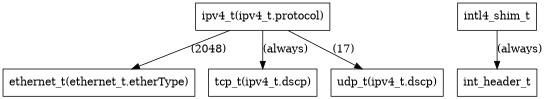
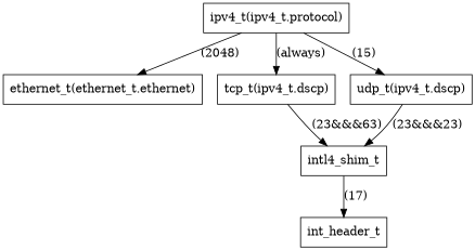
  digraph {
    node [shape=rectangle]
    edge [shape=rectangle]
-   n1 [label="ethernet_t(ethernet_t.etherType)"]
+   n1 [label="ethernet_t(ethernet_t.ethernet)"]
    n2 [label="ipv4_t(ipv4_t.protocol)"]
    n3 [label="tcp_t(ipv4_t.dscp)"]
    n4 [label="udp_t(ipv4_t.dscp)"]
    n5 [label=intl4_shim_t]
    n6 [label=int_header_t]
    n2 -> n1 [label="(2048)"]
    n2 -> n3 [label="(always)"]
-   n2 -> n4 [label="(17)"]
-   n5 -> n6 [label="(always)"]
+   n2 -> n4 [label="(15)"]
+   n3 -> n5 [label="(23&&&63)"]
+   n4 -> n5 [label="(23&&&23)"]
+   n5 -> n6 [label="(17)"]
  }
